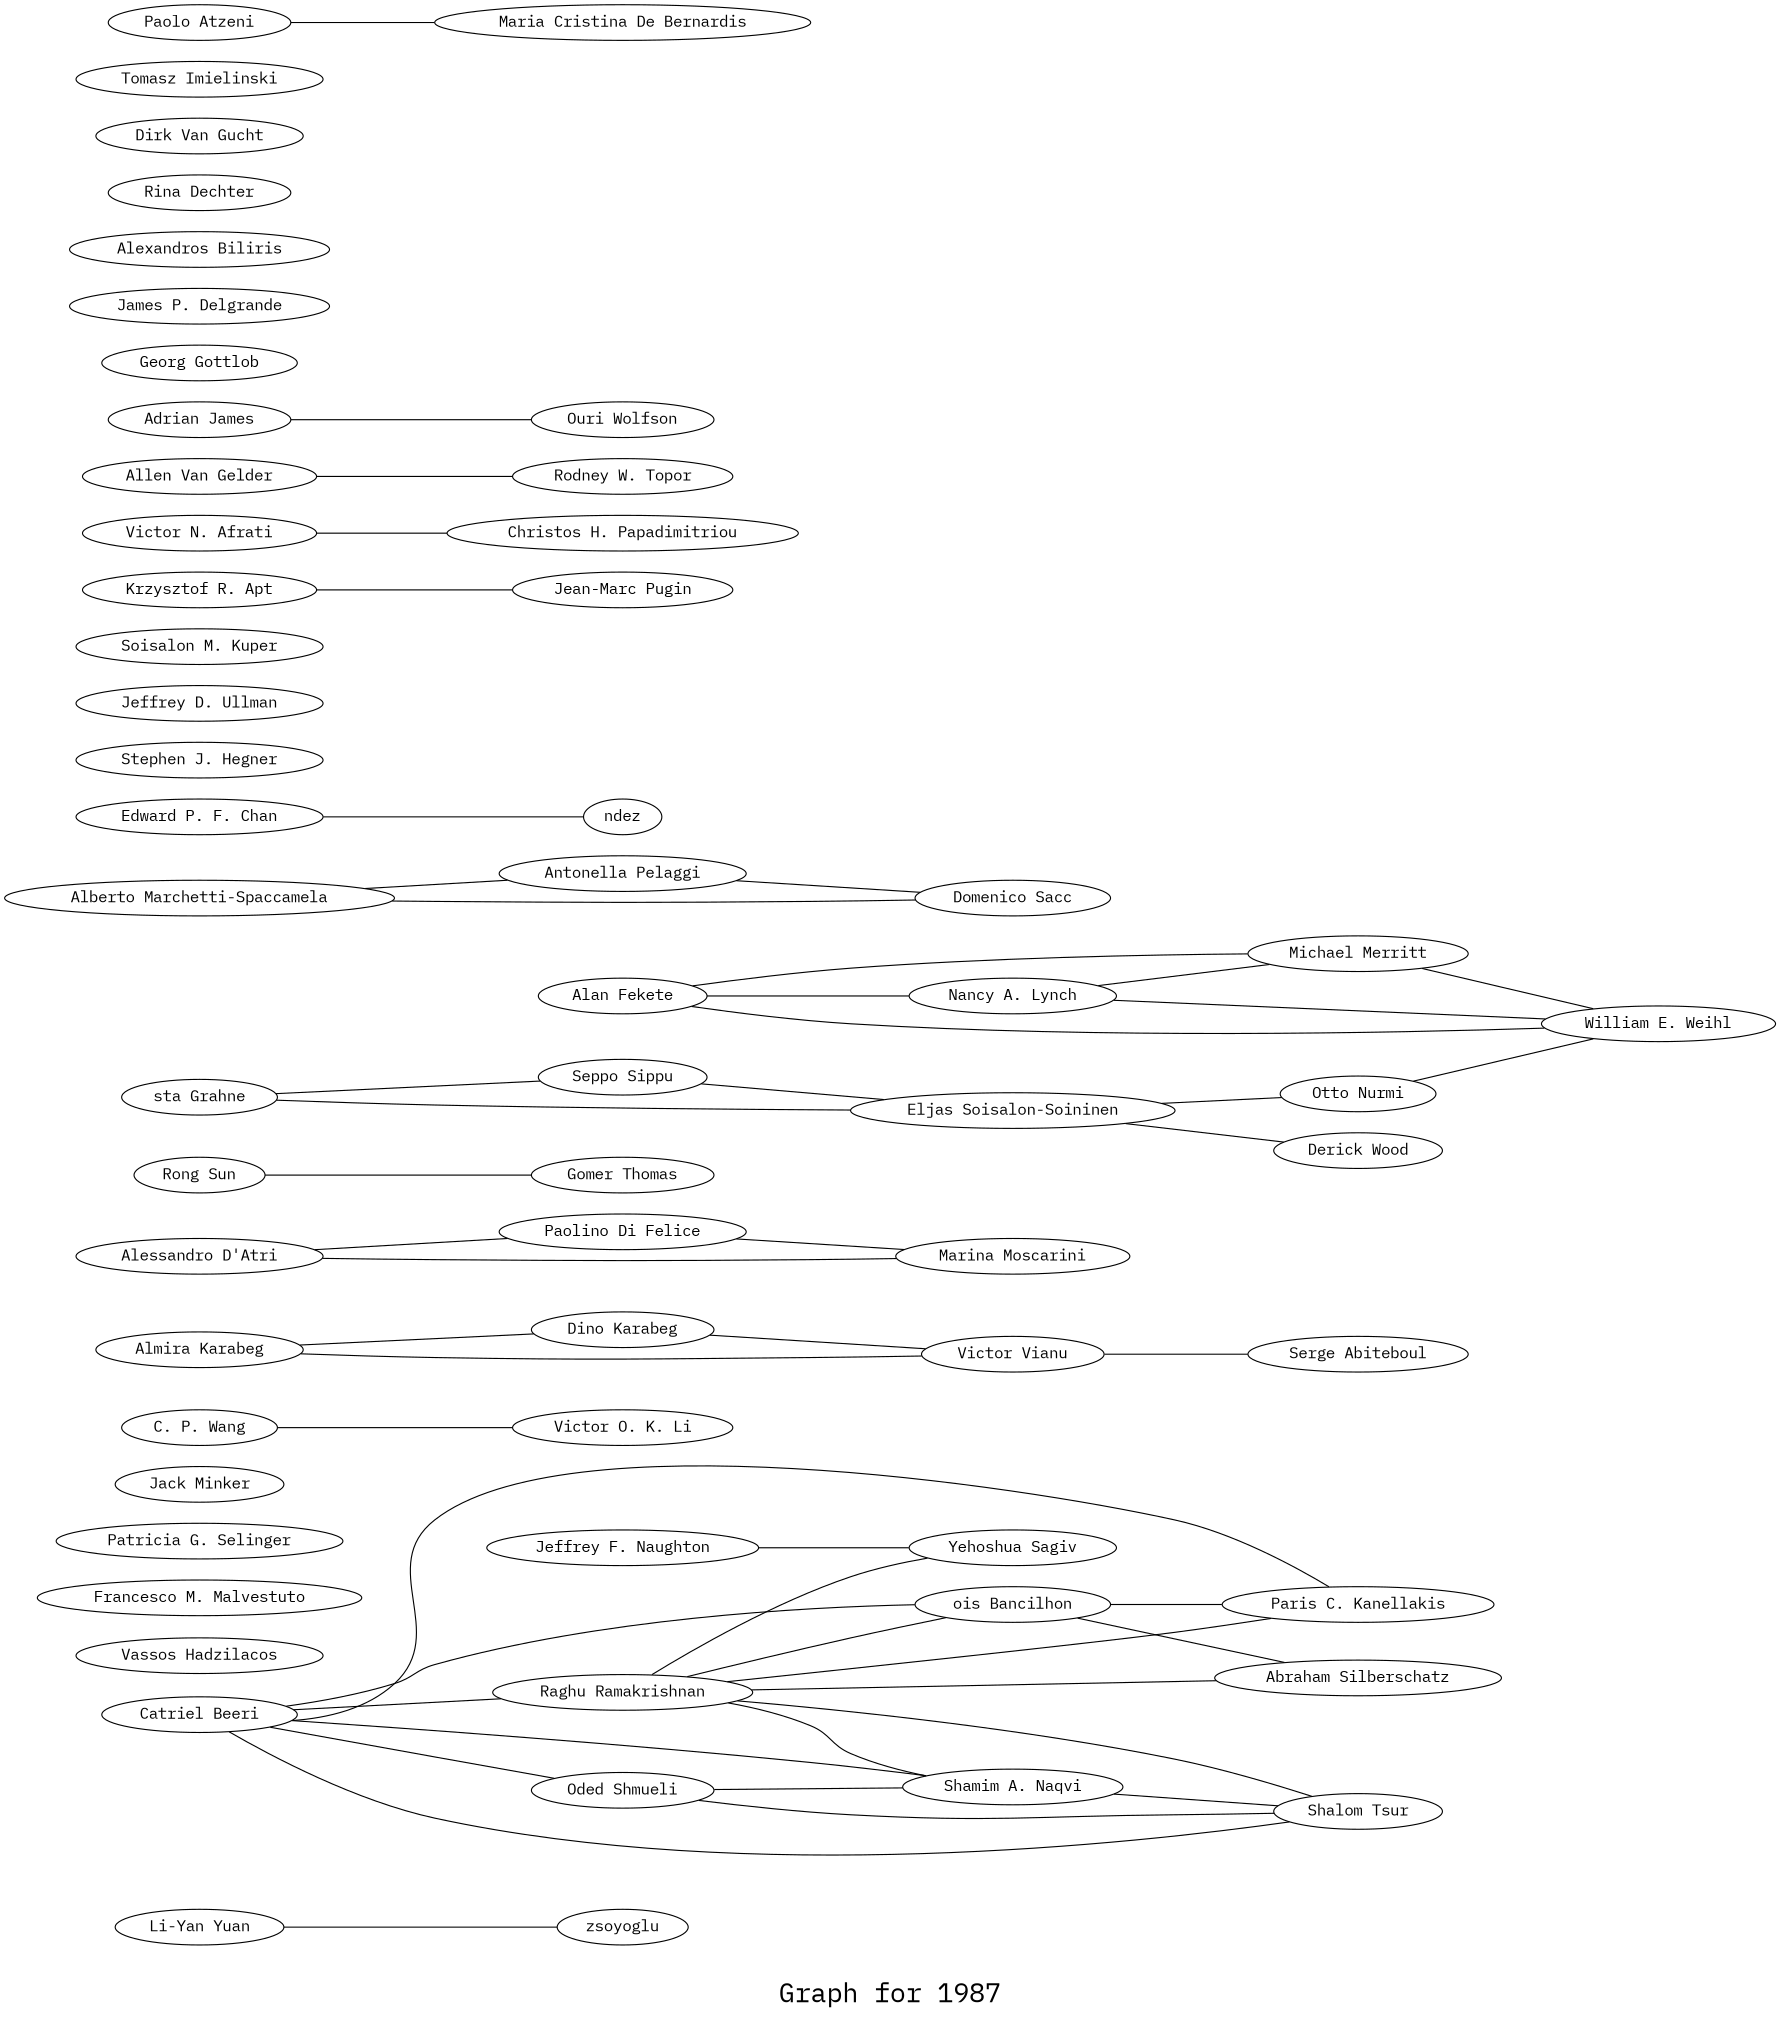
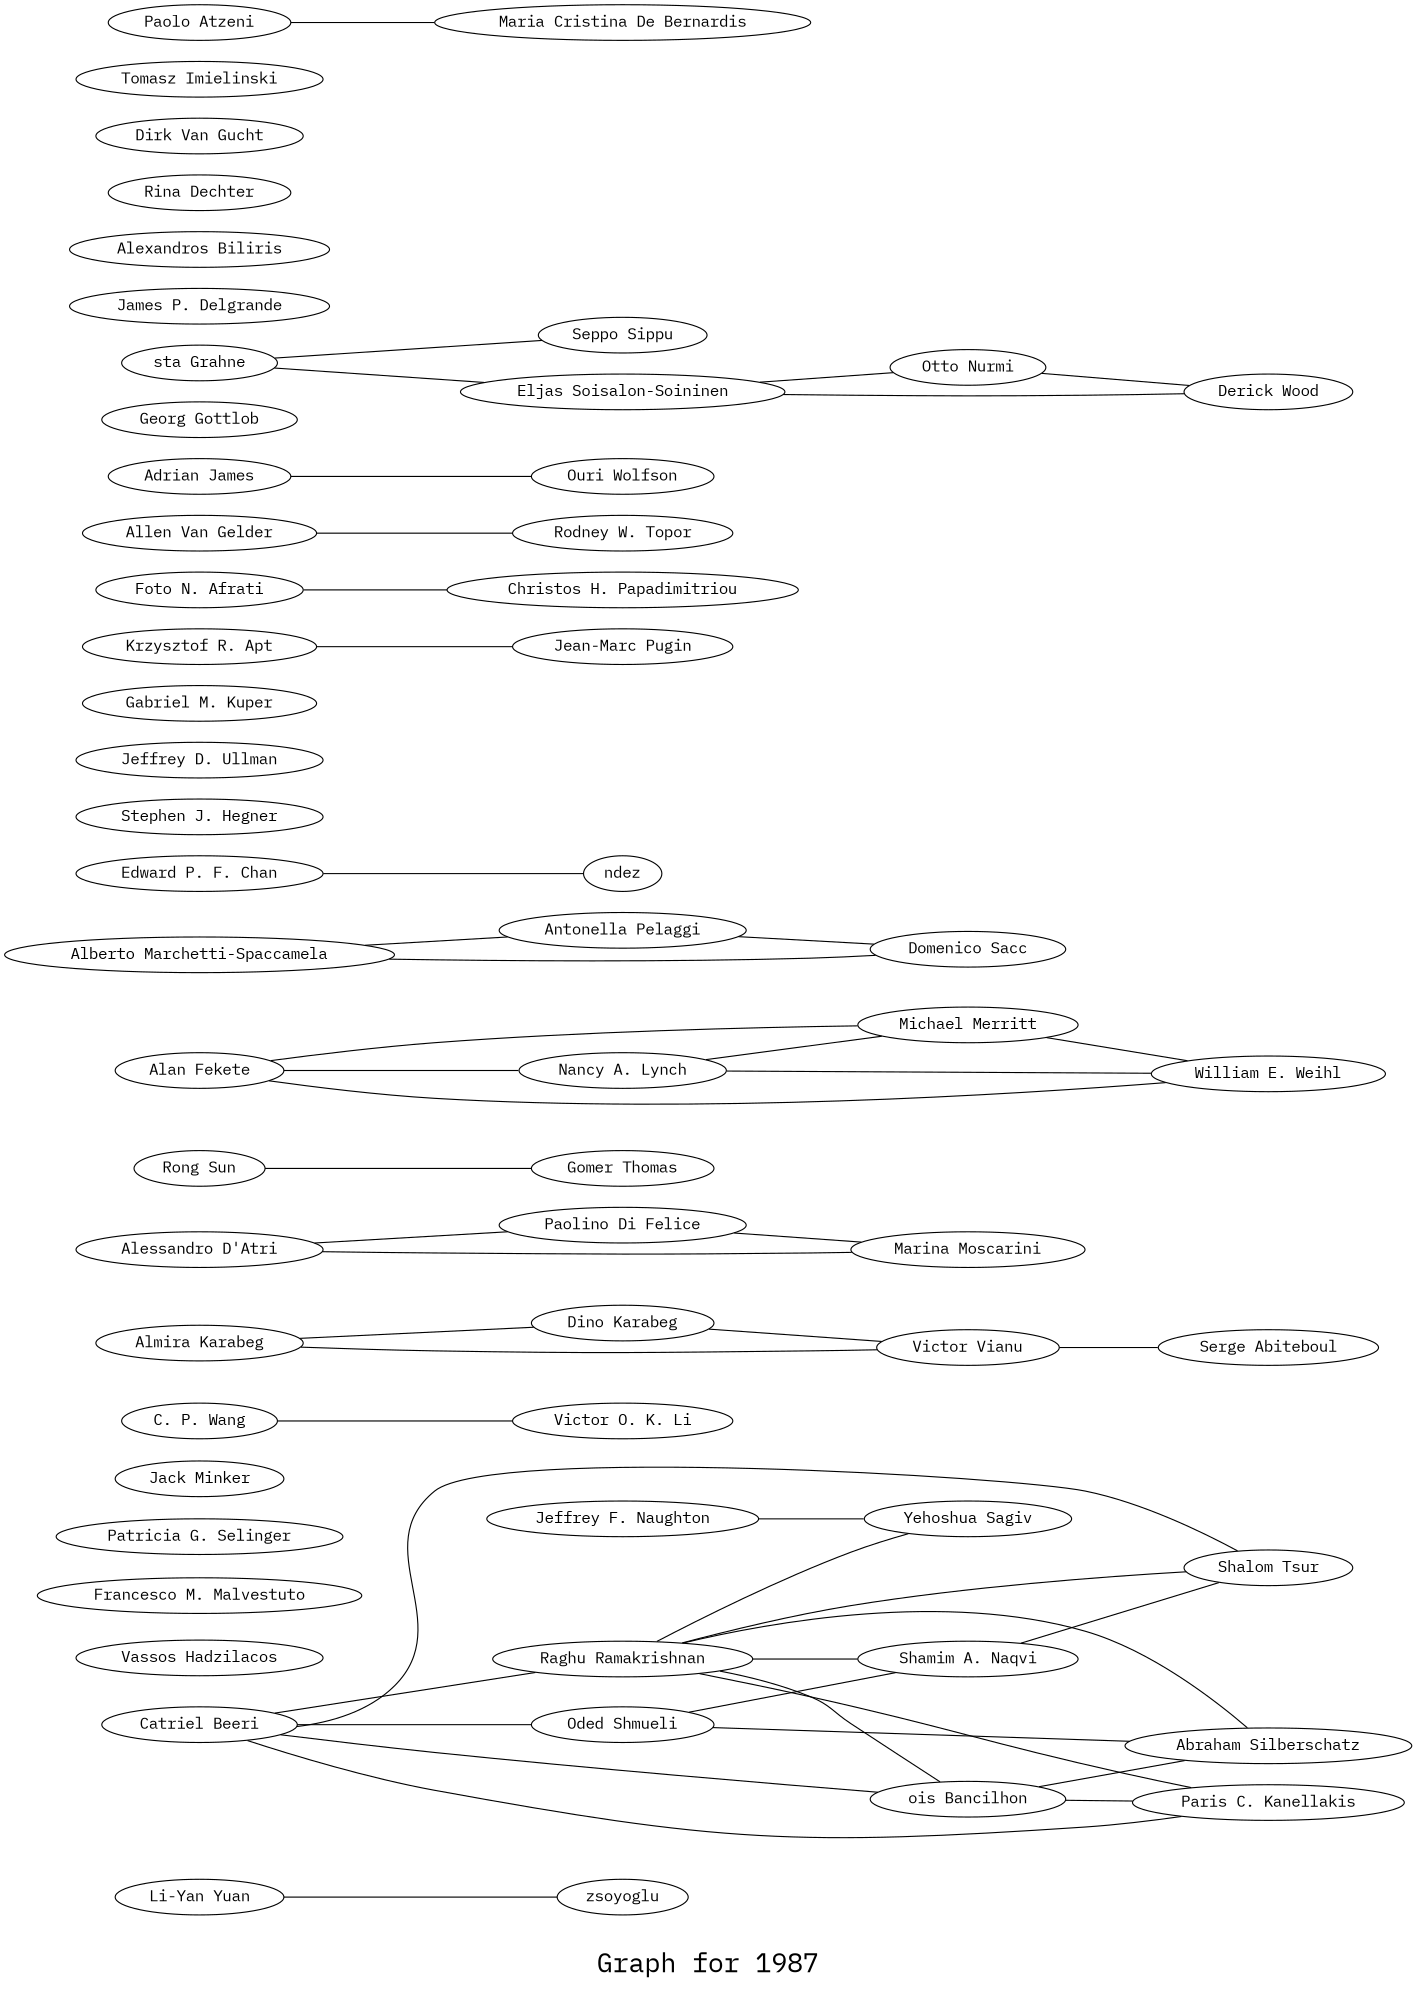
  graph {
    fontname="IBM Plex Mono"
    fontsize=24
    label="\nGraph for 1987\n"
    rankdir=LR
    splines=true
    node [fontname="IBM Plex Mono" shape=ellipse]
    edge [fontname="IBM Plex Mono"]
    n1 [height=0.3 label="Li-Yan Yuan" width=0.3]
    n2 [height=0.3 label=zsoyoglu width=0.3]
    n3 [height=0.3 label="Jeffrey F. Naughton" width=0.3]
    n4 [height=0.3 label="Yehoshua Sagiv" width=0.3]
    n5 [height=0.3 label="Vassos Hadzilacos" width=0.3]
    n6 [height=0.3 label="Francesco M. Malvestuto" width=0.3]
    n7 [height=0.3 label="Patricia G. Selinger" width=0.3]
    n8 [height=0.3 label="Jack Minker" width=0.3]
    n9 [height=0.3 label="Catriel Beeri" width=0.3]
    n10 [height=0.3 label="Raghu Ramakrishnan" width=0.3]
    n11 [height=0.3 label="ois Bancilhon" width=0.3]
    n12 [height=0.3 label="Paris C. Kanellakis" width=0.3]
    n13 [height=0.3 label="Oded Shmueli" width=0.3]
    n14 [height=0.3 label="Shamim A. Naqvi" width=0.3]
    n15 [height=0.3 label="Shalom Tsur" width=0.3]
    n16 [height=0.3 label="Abraham Silberschatz" width=0.3]
    n17 [height=0.3 label="C. P. Wang" width=0.3]
    n18 [height=0.3 label="Victor O. K. Li" width=0.3]
    n19 [height=0.3 label="Almira Karabeg" width=0.3]
    n20 [height=0.3 label="Dino Karabeg" width=0.3]
    n21 [height=0.3 label="Victor Vianu" width=0.3]
    n22 [height=0.3 label="Serge Abiteboul" width=0.3]
    n23 [height=0.3 label="Alessandro D'Atri" width=0.3]
    n24 [height=0.3 label="Paolino Di Felice" width=0.3]
    n25 [height=0.3 label="Marina Moscarini" width=0.3]
    n26 [height=0.3 label="Rong Sun" width=0.3]
    n27 [height=0.3 label="Gomer Thomas" width=0.3]
    n28 [height=0.3 label="Alan Fekete" width=0.3]
    n29 [height=0.3 label="Nancy A. Lynch" width=0.3]
    n30 [height=0.3 label="Michael Merritt" width=0.3]
    n31 [height=0.3 label="William E. Weihl" width=0.3]
    n32 [height=0.3 label="Alberto Marchetti-Spaccamela" width=0.3]
    n33 [height=0.3 label="Antonella Pelaggi" width=0.3]
    n34 [height=0.3 label="Domenico Sacc" width=0.3]
    n35 [height=0.3 label="Edward P. F. Chan" width=0.3]
    n36 [height=0.3 label=ndez width=0.3]
    n37 [height=0.3 label="Stephen J. Hegner" width=0.3]
    n38 [height=0.3 label="Jeffrey D. Ullman" width=0.3]
-   n39 [height=0.3 label="Soisalon M. Kuper" width=0.3]
+   n39 [height=0.3 label="Gabriel M. Kuper" width=0.3]
    n40 [height=0.3 label="Krzysztof R. Apt" width=0.3]
    n41 [height=0.3 label="Jean-Marc Pugin" width=0.3]
-   n42 [height=0.3 label="Victor N. Afrati" width=0.3]
+   n42 [height=0.3 label="Foto N. Afrati" width=0.3]
    n43 [height=0.3 label="Christos H. Papadimitriou" width=0.3]
    n44 [height=0.3 label="Allen Van Gelder" width=0.3]
    n45 [height=0.3 label="Rodney W. Topor" width=0.3]
    n46 [height=0.3 label="Adrian James" width=0.3]
    n47 [height=0.3 label="Ouri Wolfson" width=0.3]
    n48 [height=0.3 label="Georg Gottlob" width=0.3]
    n49 [height=0.3 label="sta Grahne" width=0.3]
    n50 [height=0.3 label="Seppo Sippu" width=0.3]
    n51 [height=0.3 label="Eljas Soisalon-Soininen" width=0.3]
    n52 [height=0.3 label="Otto Nurmi" width=0.3]
    n53 [height=0.3 label="Derick Wood" width=0.3]
    n54 [height=0.3 label="James P. Delgrande" width=0.3]
    n55 [height=0.3 label="Alexandros Biliris" width=0.3]
    n56 [height=0.3 label="Rina Dechter" width=0.3]
    n57 [height=0.3 label="Dirk Van Gucht" width=0.3]
    n58 [height=0.3 label="Tomasz Imielinski" width=0.3]
    n59 [height=0.3 label="Paolo Atzeni" width=0.3]
    n60 [height=0.3 label="Maria Cristina De Bernardis" width=0.3]
    n1 -- n2
    n3 -- n4
    n9 -- n10
    n9 -- n11
    n9 -- n12
    n9 -- n13
-   n9 -- n14
    n9 -- n15
    n10 -- n4
    n10 -- n11
    n10 -- n12
    n10 -- n14
    n10 -- n15
    n10 -- n16
    n11 -- n12
    n11 -- n16
    n13 -- n14
-   n13 -- n15
+   n13 -- n16
    n14 -- n15
    n17 -- n18
    n19 -- n20
    n19 -- n21
    n20 -- n21
    n21 -- n22
    n23 -- n24
    n23 -- n25
    n24 -- n25
    n26 -- n27
    n28 -- n29
    n28 -- n30
    n28 -- n31
    n29 -- n30
    n29 -- n31
    n30 -- n31
    n32 -- n33
    n32 -- n34
    n33 -- n34
    n35 -- n36
    n40 -- n41
    n42 -- n43
    n44 -- n45
    n46 -- n47
    n49 -- n50
    n49 -- n51
-   n50 -- n51
    n51 -- n52
    n51 -- n53
-   n52 -- n31
+   n52 -- n53
    n59 -- n60
  }
